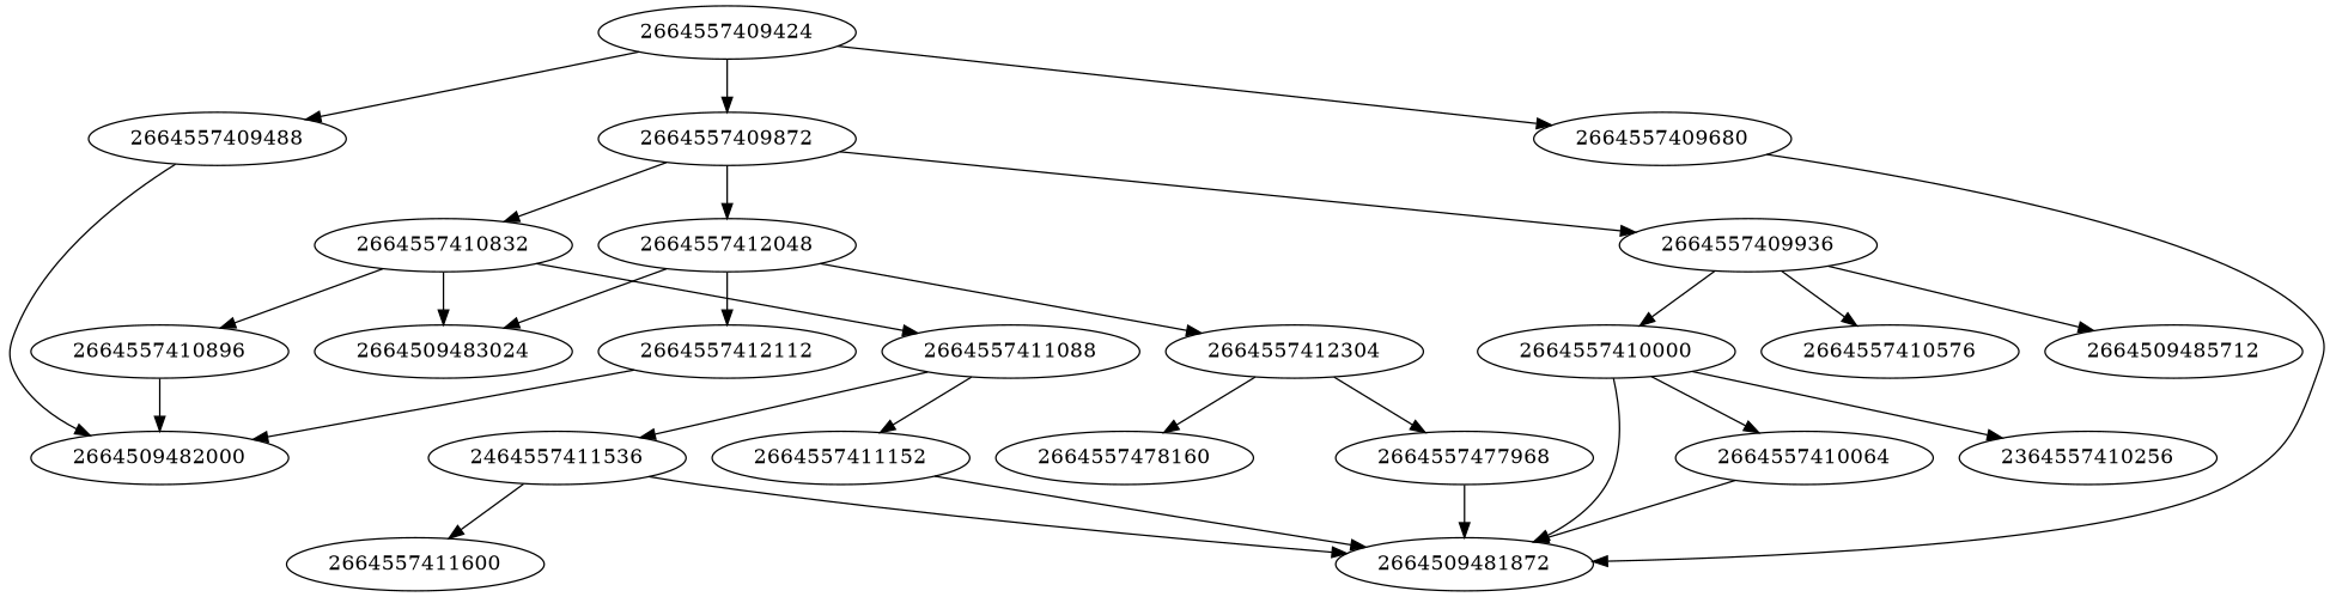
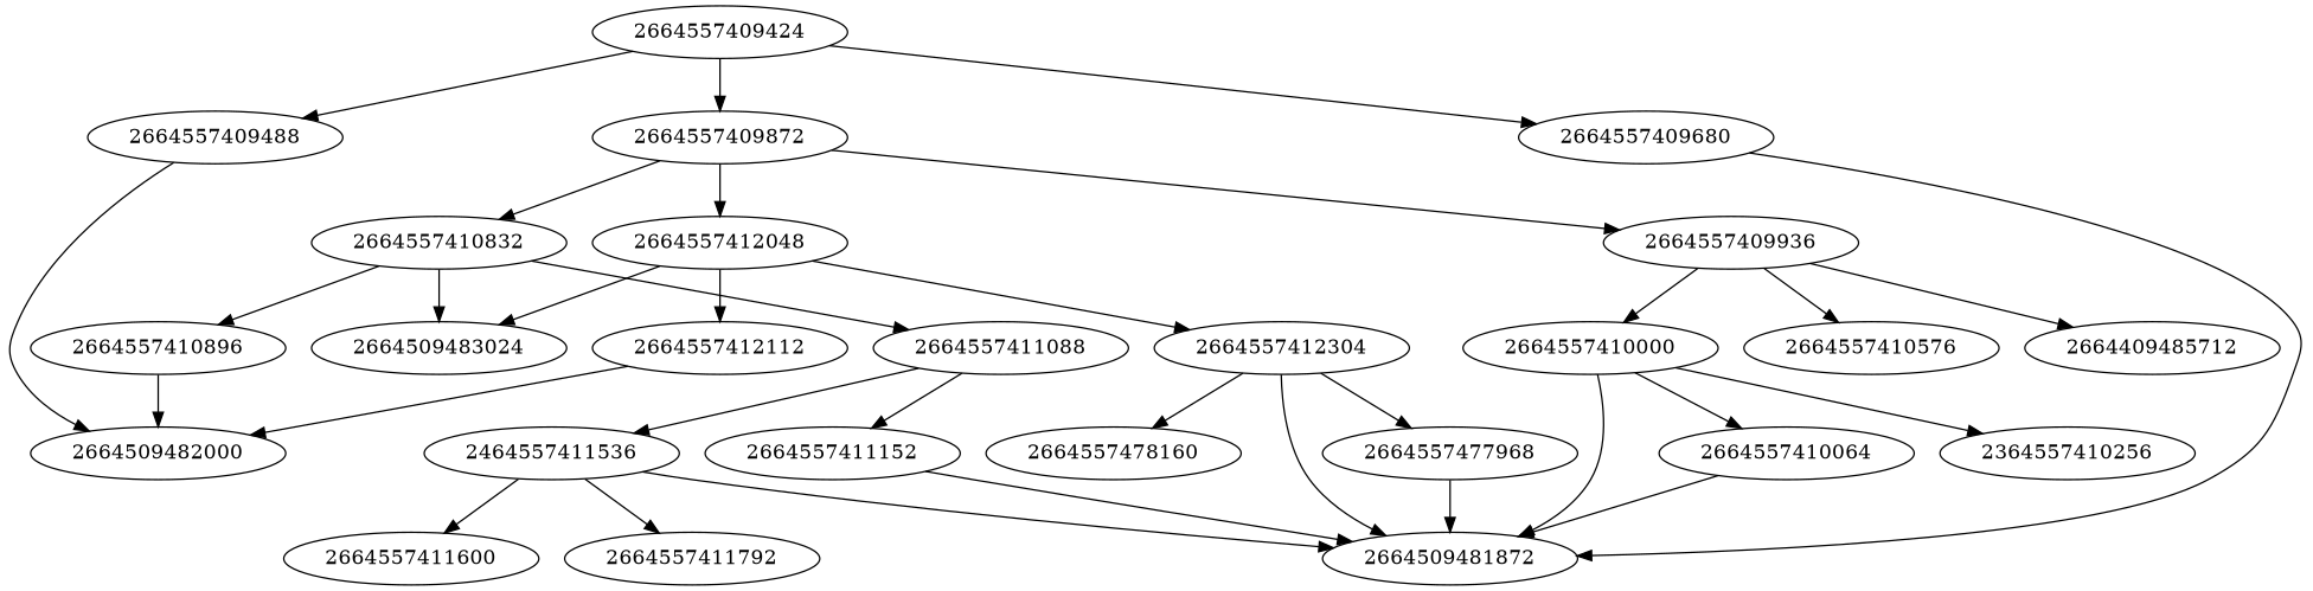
  strict digraph {
    node [type=Name]
    2664557410832 [type=AugAssign]
    2664557411088 [type=Call]
    2664509483024 [type=Add]
    2664557410896
    2664557411152 [type=Attribute]
    n6 [label=2464557411536 type=Subscript]
    2664509482000 [type=Store]
    2664557409936 [type=Compare]
-   2664509485712 [type=Eq]
+   2664509485712 [type=Eq label=2664409485712]
    2664557410576 [type=Constant]
    2664557410000 [type=Subscript]
    2664557410064
    2664509481872 [type=Load]
    n14 [label=2364557410256 type=Constant]
    2664557411600
+   2664557411792 [type=Constant]
    2664557412112
    2664557409680
    2664557409488
    2664557409872 [type=If]
    2664557412048 [type=AugAssign]
    2664557412304 [type=Subscript]
    2664557477968
    2664557478160 [type=Constant]
    2664557409424 [type=For]
    2664557410832 -> 2664557411088
    2664557410832 -> 2664509483024
    2664557410832 -> 2664557410896
    2664557411088 -> 2664557411152
    2664557411088 -> n6
    2664557410896 -> 2664509482000
    2664557411152 -> 2664509481872
    n6 -> 2664509481872
    n6 -> 2664557411600
+   n6 -> 2664557411792
    2664557409936 -> 2664509485712
    2664557409936 -> 2664557410576
    2664557409936 -> 2664557410000
    2664557410000 -> 2664557410064
    2664557410000 -> 2664509481872
    2664557410000 -> n14
    2664557410064 -> 2664509481872
    2664557412112 -> 2664509482000
    2664557409680 -> 2664509481872
    2664557409488 -> 2664509482000
    2664557409872 -> 2664557410832
    2664557409872 -> 2664557409936
    2664557409872 -> 2664557412048
    2664557412048 -> 2664509483024
    2664557412048 -> 2664557412112
    2664557412048 -> 2664557412304
+   2664557412304 -> 2664509481872
    2664557412304 -> 2664557477968
    2664557412304 -> 2664557478160
    2664557477968 -> 2664509481872
    2664557409424 -> 2664557409680
    2664557409424 -> 2664557409488
    2664557409424 -> 2664557409872
  }
